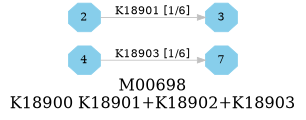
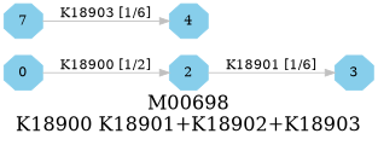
  digraph {
    fontsize=20
    label="M00698\nK18900 K18901+K18902+K18903"
    rankdir=LR
    node [color=skyblue shape=octagon style=filled]
    edge [color=grey]
+   0 [height=.3 width=.3]
    n2 [height=.3 label=7 width=.3]
    2 [height=.3 width=.3]
    3 [height=.3 width=.3]
    4 [height=.3 width=.3]
    subgraph sub_1 {
+     0
      n2
      2
      3
      4
    }
+   0 -> 2 [label="K18900 [1/2]"]
    2 -> 3 [label="K18901 [1/6]"]
-   4 -> n2 [label="K18903 [1/6]"]
+   n2 -> 4 [label="K18903 [1/6]"]
  }
